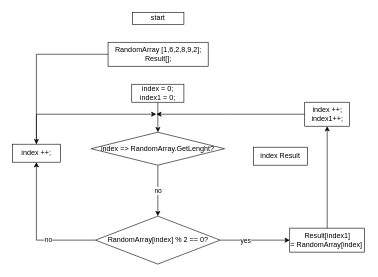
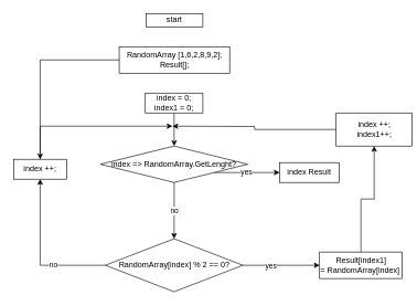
  <mxCell id="0" />
  <mxCell id="1" parent="0" />
  <mxCell id="2" value="start" style="rounded=0;whiteSpace=wrap;html=1;" vertex="1" parent="1"><mxGeometry x="220" y="20" width="86" height="20" as="geometry" /></mxCell>
  <mxCell id="3" value="" style="edgeStyle=orthogonalEdgeStyle;rounded=0;orthogonalLoop=1;jettySize=auto;html=1;" edge="1" parent="1" source="4" target="17"><mxGeometry relative="1" as="geometry" /></mxCell>
  <mxCell id="4" value="RandomArray [1,6,2,8,9,2];&lt;br&gt;Result[];&lt;br&gt;" style="whiteSpace=wrap;html=1;rounded=0;" vertex="1" parent="1"><mxGeometry x="179.5" y="70" width="167" height="40" as="geometry" /></mxCell>
  <mxCell id="5" value="" style="edgeStyle=orthogonalEdgeStyle;rounded=0;orthogonalLoop=1;jettySize=auto;html=1;" edge="1" parent="1" source="6" target="20"><mxGeometry relative="1" as="geometry" /></mxCell>
  <mxCell id="6" value="index = 0;&lt;br&gt;index1 = 0;" style="whiteSpace=wrap;html=1;rounded=0;" vertex="1" parent="1"><mxGeometry x="219" y="140" width="87" height="30" as="geometry" /></mxCell>
  <mxCell id="7" value="" style="edgeStyle=orthogonalEdgeStyle;rounded=0;orthogonalLoop=1;jettySize=auto;html=1;" edge="1" parent="1" source="11" target="13"><mxGeometry relative="1" as="geometry" /></mxCell>
  <mxCell id="8" value="yes" style="edgeLabel;html=1;align=center;verticalAlign=middle;resizable=0;points=[];" vertex="1" connectable="0" parent="7"><mxGeometry x="-0.282" relative="1" as="geometry"><mxPoint as="offset" /></mxGeometry></mxCell>
  <mxCell id="9" value="" style="edgeStyle=orthogonalEdgeStyle;rounded=0;orthogonalLoop=1;jettySize=auto;html=1;" edge="1" parent="1" source="11" target="17"><mxGeometry relative="1" as="geometry" /></mxCell>
  <mxCell id="10" value="no" style="edgeLabel;html=1;align=center;verticalAlign=middle;resizable=0;points=[];" vertex="1" connectable="0" parent="9"><mxGeometry x="-0.313" y="-2" relative="1" as="geometry"><mxPoint as="offset" /></mxGeometry></mxCell>
  <mxCell id="11" value="&lt;span&gt;RandomArray[index] % 2 == 0?&lt;/span&gt;" style="rhombus;whiteSpace=wrap;html=1;rounded=0;" vertex="1" parent="1"><mxGeometry x="158.57" y="360" width="207.87" height="80" as="geometry" /></mxCell>
  <mxCell id="12" value="" style="edgeStyle=orthogonalEdgeStyle;rounded=0;orthogonalLoop=1;jettySize=auto;html=1;" edge="1" parent="1" source="13" target="15"><mxGeometry relative="1" as="geometry" /></mxCell>
  <mxCell id="13" value="Result[index1] =&amp;nbsp;&lt;span&gt;RandomArray[index]&amp;nbsp;&lt;/span&gt;" style="whiteSpace=wrap;html=1;rounded=0;" vertex="1" parent="1"><mxGeometry x="482.51" y="380" width="124.99" height="40" as="geometry" /></mxCell>
  <mxCell id="14" style="edgeStyle=orthogonalEdgeStyle;rounded=0;orthogonalLoop=1;jettySize=auto;html=1;" edge="1" parent="1" source="15"><mxGeometry relative="1" as="geometry"><mxPoint x="260" y="190" as="targetPoint" /></mxGeometry></mxCell>
- <mxCell id="15" value="index ++;&lt;br&gt;index1++;" style="whiteSpace=wrap;html=1;rounded=0;" vertex="1" parent="1"><mxGeometry x="507.5" y="170" width="75.01" height="40" as="geometry" /></mxCell>
+ <mxCell id="15" value="index ++;&lt;br&gt;index1++;" style="whiteSpace=wrap;html=1;rounded=0;" vertex="1" parent="1"><mxGeometry x="507.5" y="170" width="115" height="50" as="geometry" /></mxCell>
  <mxCell id="16" style="edgeStyle=orthogonalEdgeStyle;rounded=0;orthogonalLoop=1;jettySize=auto;html=1;" edge="1" parent="1" source="17"><mxGeometry relative="1" as="geometry"><mxPoint x="260" y="190" as="targetPoint" /><Array as="points"><mxPoint x="60" y="190" /></Array></mxGeometry></mxCell>
  <mxCell id="17" value="index ++;" style="whiteSpace=wrap;html=1;rounded=0;" vertex="1" parent="1"><mxGeometry x="20" y="240" width="80" height="30" as="geometry" /></mxCell>
+ <mxCell id="18" value="yes" style="edgeStyle=orthogonalEdgeStyle;rounded=0;orthogonalLoop=1;jettySize=auto;html=1;" edge="1" parent="1" source="20" target="21"><mxGeometry relative="1" as="geometry"><Array as="points"><mxPoint x="410" y="260" /><mxPoint x="410" y="260" /></Array></mxGeometry></mxCell>
  <mxCell id="19" value="no" style="edgeStyle=orthogonalEdgeStyle;rounded=0;orthogonalLoop=1;jettySize=auto;html=1;entryX=0.5;entryY=0;entryDx=0;entryDy=0;" edge="1" parent="1" source="20" target="11"><mxGeometry relative="1" as="geometry" /></mxCell>
  <mxCell id="20" value="index =&amp;gt; RandomArray.GetLenght?" style="rhombus;whiteSpace=wrap;html=1;rounded=0;" vertex="1" parent="1"><mxGeometry x="151.25" y="220" width="222.5" height="55" as="geometry" /></mxCell>
  <mxCell id="21" value="index Result" style="whiteSpace=wrap;html=1;rounded=0;" vertex="1" parent="1"><mxGeometry x="422.01" y="245" width="90" height="30" as="geometry" /></mxCell>
  <mxCell id="22" style="edgeStyle=orthogonalEdgeStyle;rounded=0;orthogonalLoop=1;jettySize=auto;html=1;exitX=0.5;exitY=1;exitDx=0;exitDy=0;" edge="1" parent="1" source="15" target="15"><mxGeometry relative="1" as="geometry" /></mxCell>
